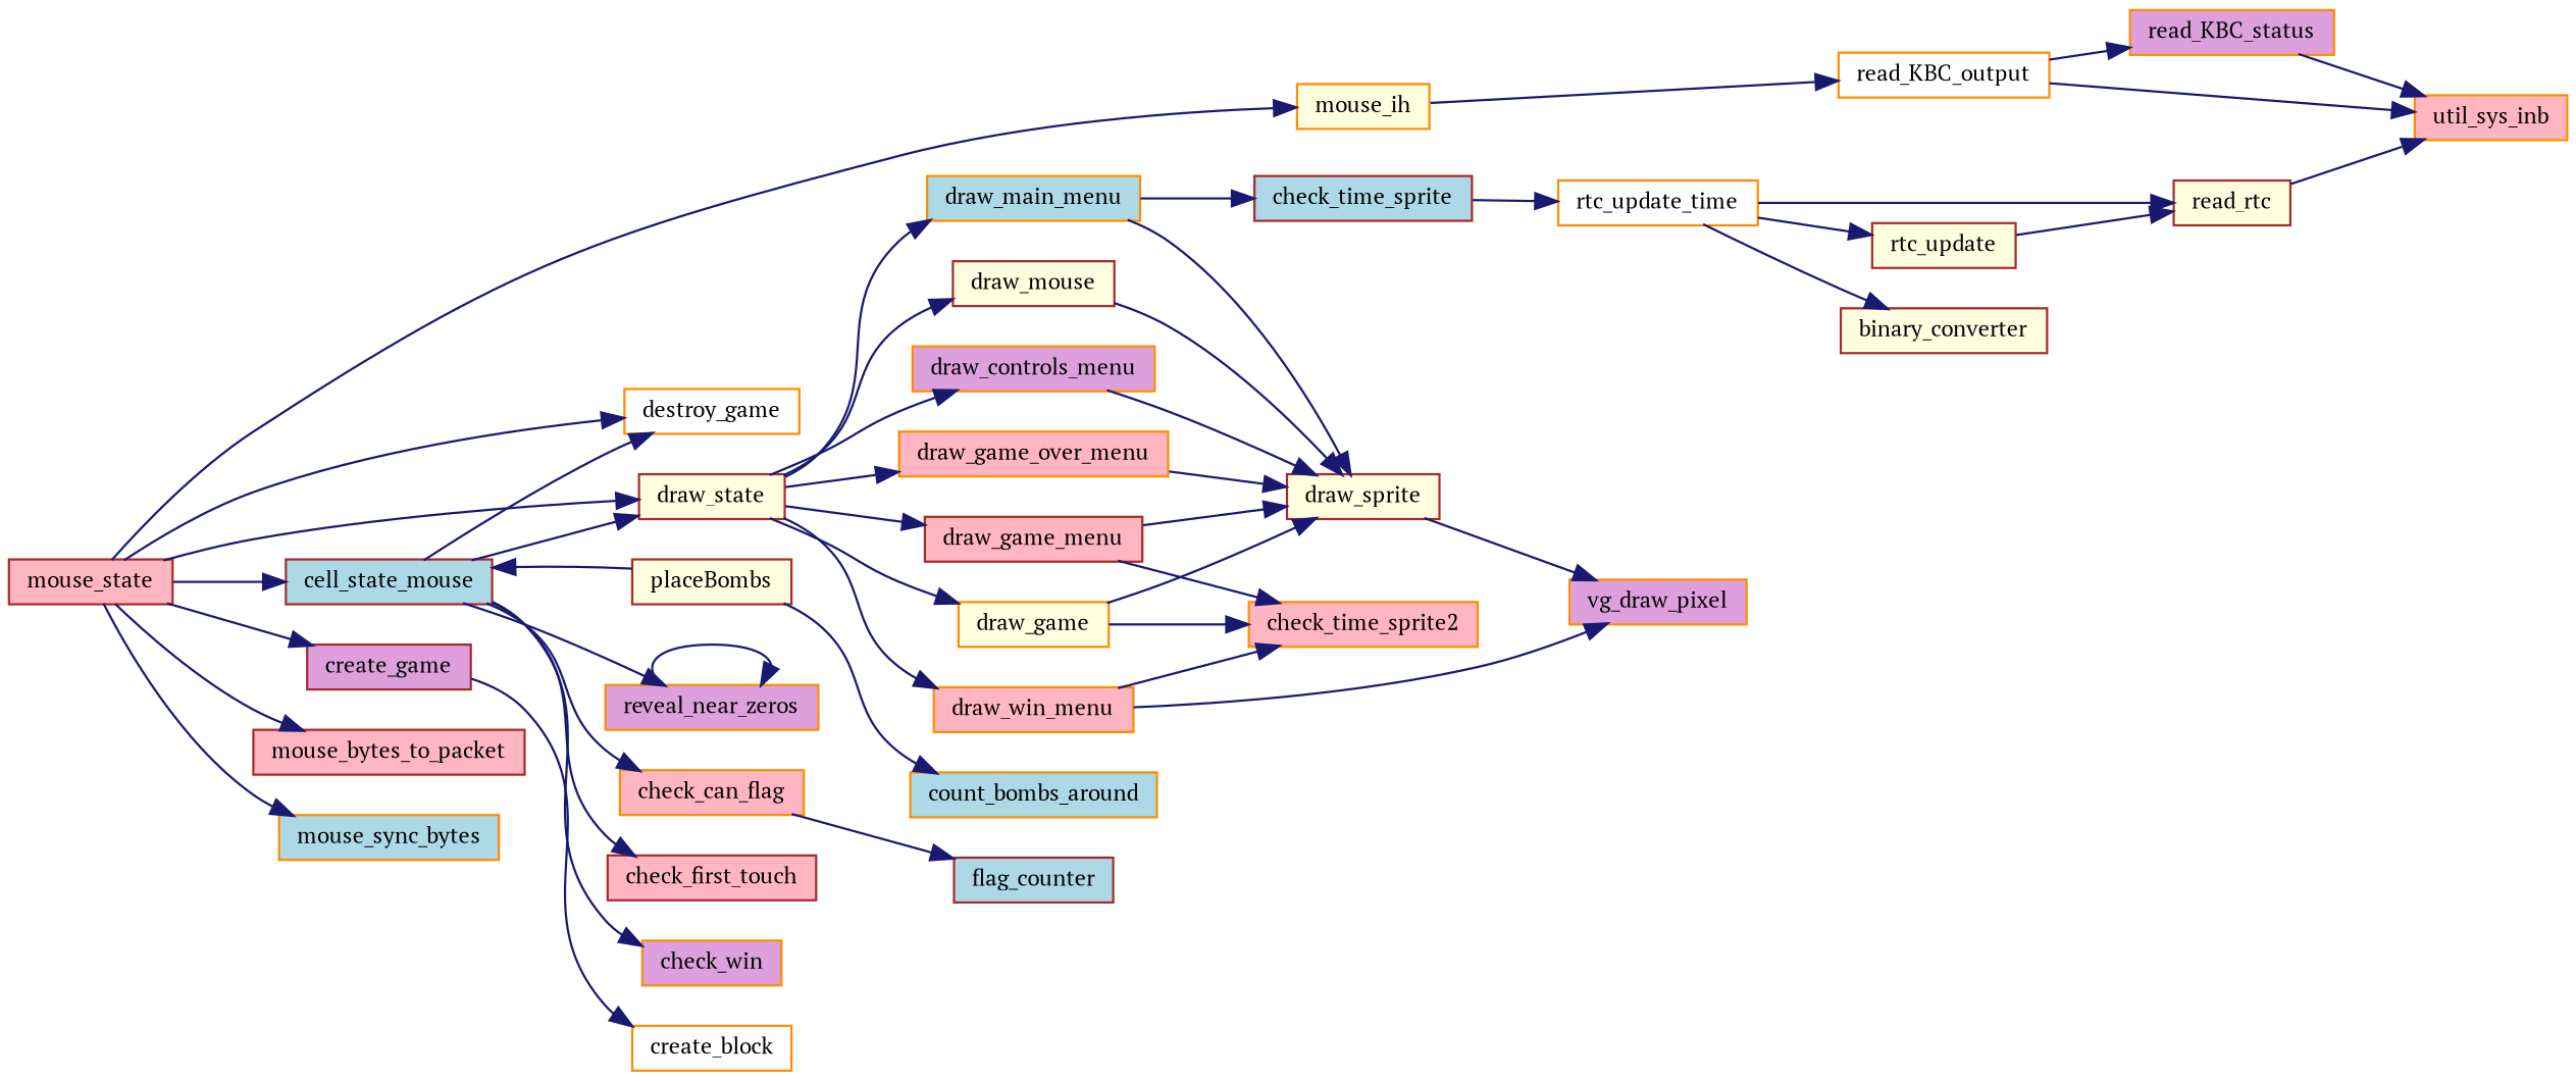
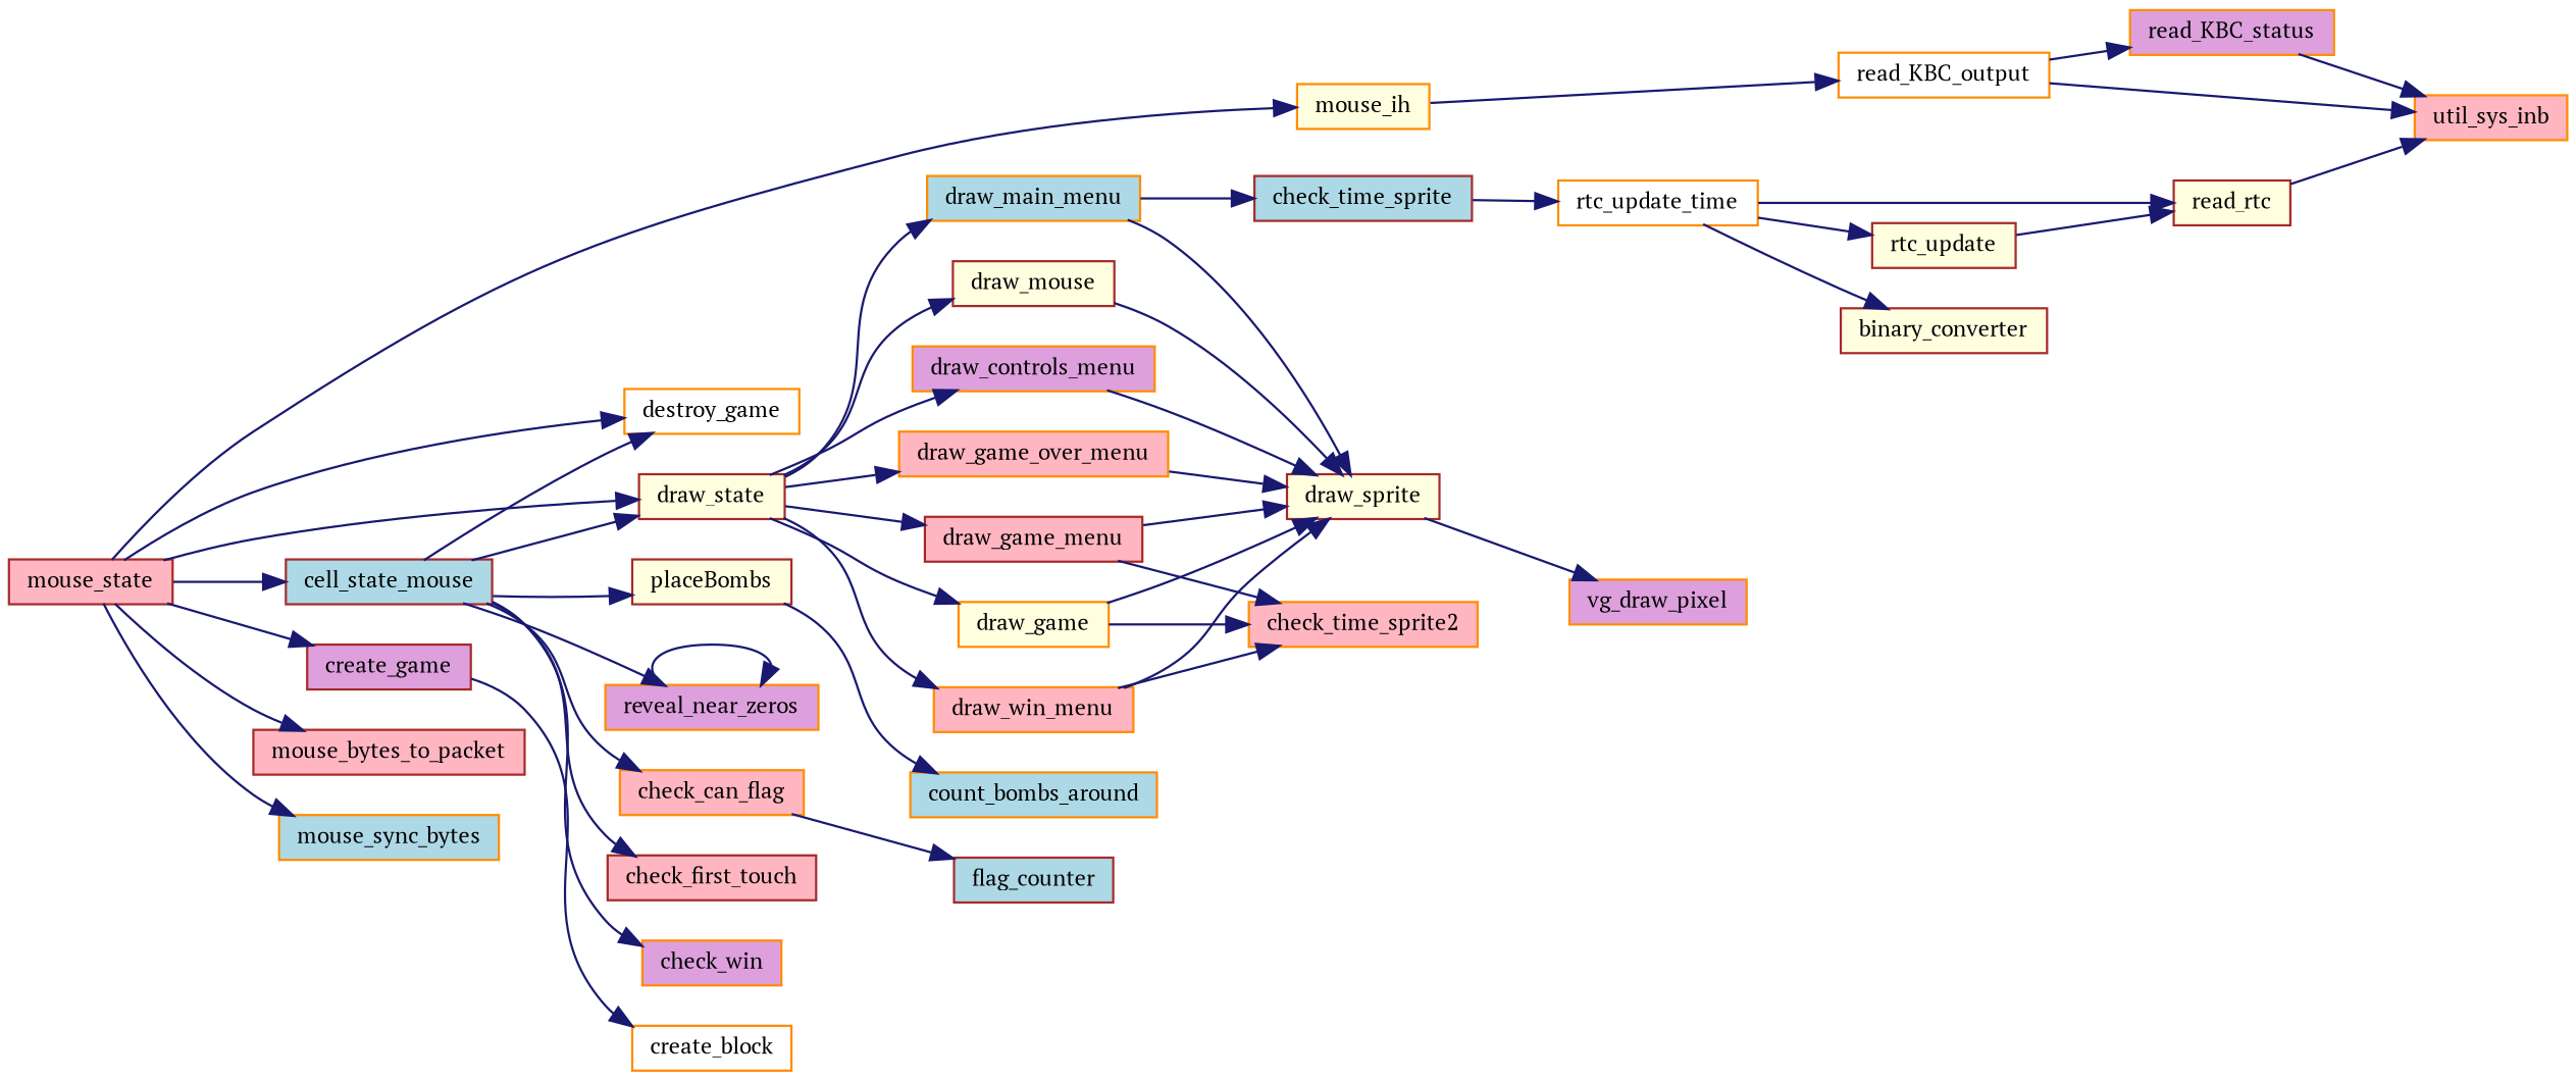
  digraph {
    fontname="PT Serif"
    rankdir=LR
    node [color=darkorange fillcolor=lightpink fontname="PT Serif" fontsize=10 shape=record style=filled]
    edge [color=midnightblue fontname="PT Serif" fontsize=10 labelfontname=Helvetica labelfontsize=10 style=solid]
    n1 [color=brown fontcolor=black height=0.2 label=mouse_state width=0.4]
    n2 [color=brown fillcolor=lightblue height=0.2 label=cell_state_mouse width=0.4]
    n3 [fillcolor=white height=0.2 label=destroy_game width=0.4]
    n4 [color=brown fillcolor=lightyellow height=0.2 label=draw_state width=0.4]
    n5 [color=brown fillcolor=plum height=0.2 label=create_game width=0.4]
    n6 [color=brown height=0.2 label=mouse_bytes_to_packet width=0.4]
    n7 [fillcolor=lightyellow height=0.2 label=mouse_ih width=0.4]
    n8 [fillcolor=lightblue height=0.2 label=mouse_sync_bytes width=0.4]
    n9 [height=0.2 label=check_can_flag width=0.4]
    n10 [color=brown height=0.2 label=check_first_touch width=0.4]
    n11 [fillcolor=plum height=0.2 label=check_win width=0.4]
    n12 [color=brown fillcolor=lightyellow height=0.2 label=placeBombs width=0.4]
    n13 [fillcolor=plum height=0.2 label=reveal_near_zeros width=0.4]
    n14 [fillcolor=plum height=0.2 label=draw_controls_menu width=0.4]
    n15 [fillcolor=lightyellow height=0.2 label=draw_game width=0.4]
    n16 [color=brown height=0.2 label=draw_game_menu width=0.4]
    n17 [height=0.2 label=draw_game_over_menu width=0.4]
    n18 [fillcolor=lightblue height=0.2 label=draw_main_menu width=0.4]
    n19 [color=brown fillcolor=lightyellow height=0.2 label=draw_mouse width=0.4]
    n20 [height=0.2 label=draw_win_menu width=0.4]
    n21 [fillcolor=white height=0.2 label=create_block width=0.4]
    n22 [fillcolor=white height=0.2 label=read_KBC_output width=0.4]
    n23 [color=brown fillcolor=lightblue height=0.2 label=flag_counter width=0.4]
    n24 [fillcolor=lightblue height=0.2 label=count_bombs_around width=0.4]
    n25 [color=brown fillcolor=lightyellow height=0.2 label=draw_sprite width=0.4]
    n26 [height=0.2 label=check_time_sprite2 width=0.4]
    n27 [color=brown fillcolor=lightblue height=0.2 label=check_time_sprite width=0.4]
    n28 [fillcolor=plum height=0.2 label=vg_draw_pixel width=0.4]
    n29 [fillcolor=white height=0.2 label=rtc_update_time width=0.4]
    n30 [color=brown fillcolor=lightyellow height=0.2 label=binary_converter width=0.4]
    n31 [color=brown fillcolor=lightyellow height=0.2 label=read_rtc width=0.4]
    n32 [color=brown fillcolor=lightyellow height=0.2 label=rtc_update width=0.4]
    n33 [height=0.2 label=util_sys_inb width=0.4]
    n34 [fillcolor=plum height=0.2 label=read_KBC_status width=0.4]
    n1 -> n2
    n1 -> n3
    n1 -> n4
    n1 -> n5
    n1 -> n6
    n1 -> n7
    n1 -> n8
    n2 -> n3
    n2 -> n4
    n2 -> n9
    n2 -> n10
    n2 -> n11
-   n12 -> n2
+   n2 -> n12
    n2 -> n13
    n4 -> n14
    n4 -> n15
    n4 -> n16
    n4 -> n17
    n4 -> n18
    n4 -> n19
    n4 -> n20
    n5 -> n21
    n7 -> n22
    n9 -> n23
    n12 -> n24
    n13 -> n13
    n14 -> n25
    n15 -> n25
    n15 -> n26
    n16 -> n25
    n16 -> n26
    n17 -> n25
    n18 -> n25
    n18 -> n27
    n19 -> n25
-   n20 -> n28
+   n20 -> n25
    n20 -> n26
    n22 -> n33
    n22 -> n34
    n25 -> n28
    n27 -> n29
    n29 -> n30
    n29 -> n31
    n29 -> n32
    n31 -> n33
    n32 -> n31
    n34 -> n33
  }
